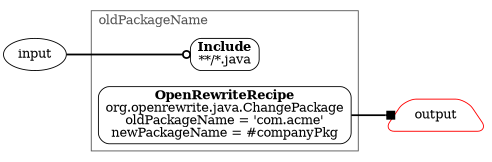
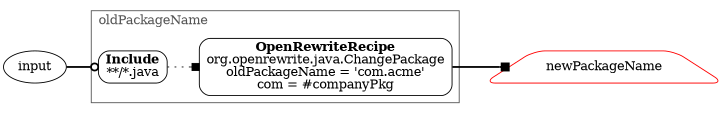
  digraph {
    labeljust=l
    rankdir=LR
    node [shape=rect style=rounded]
    edge [arrowhead=box style=bold]
    n1 [label=<<b>Include</b><br/>**/*.java>]
-   n2 [label=<<b>OpenRewriteRecipe</b><br/>org.openrewrite.java.ChangePackage<br/>oldPackageName = 'com.acme'<br/>newPackageName = #companyPkg>]
-   n3 [color=red label=output shape=trapezium]
+   n2 [label=<<b>OpenRewriteRecipe</b><br/>org.openrewrite.java.ChangePackage<br/>oldPackageName = 'com.acme'<br/>com = #companyPkg>]
+   n3 [color=red label=newPackageName shape=trapezium]
    n4 [color=black label=input shape=ellipse]
    subgraph cluster_1 {
      color="#555555"
      fontcolor="#555555"
      label=oldPackageName
      n1
      n2
    }
+   n1 -> n2 [style=dotted]
    n2 -> n3
    n4 -> n1 [arrowhead=odot]
  }
